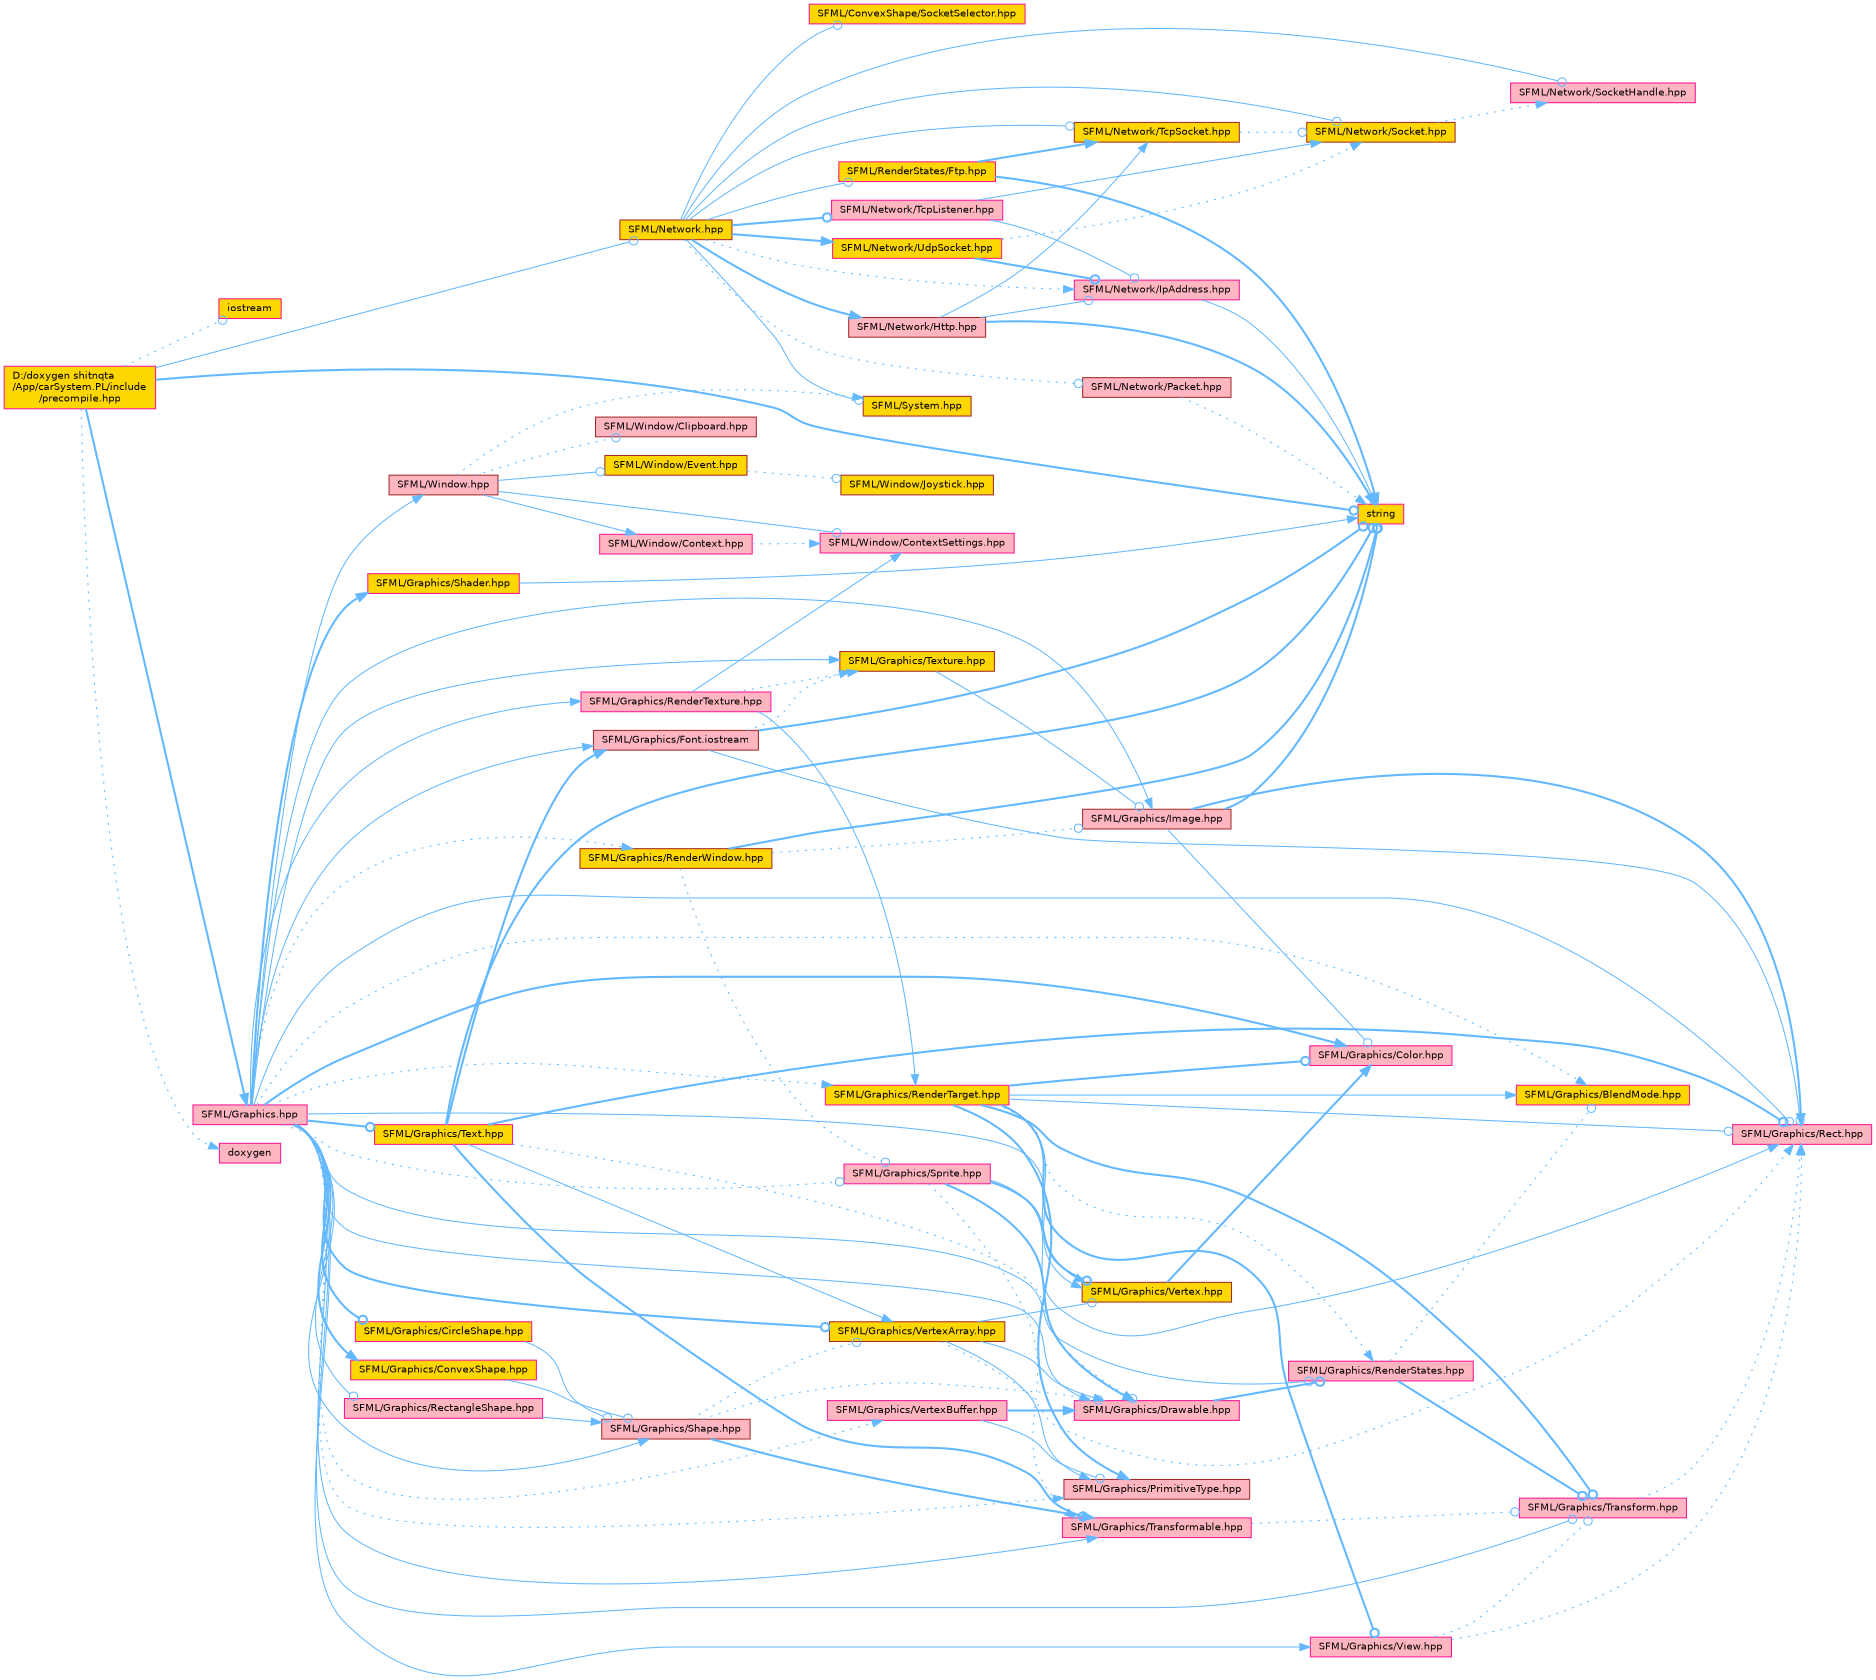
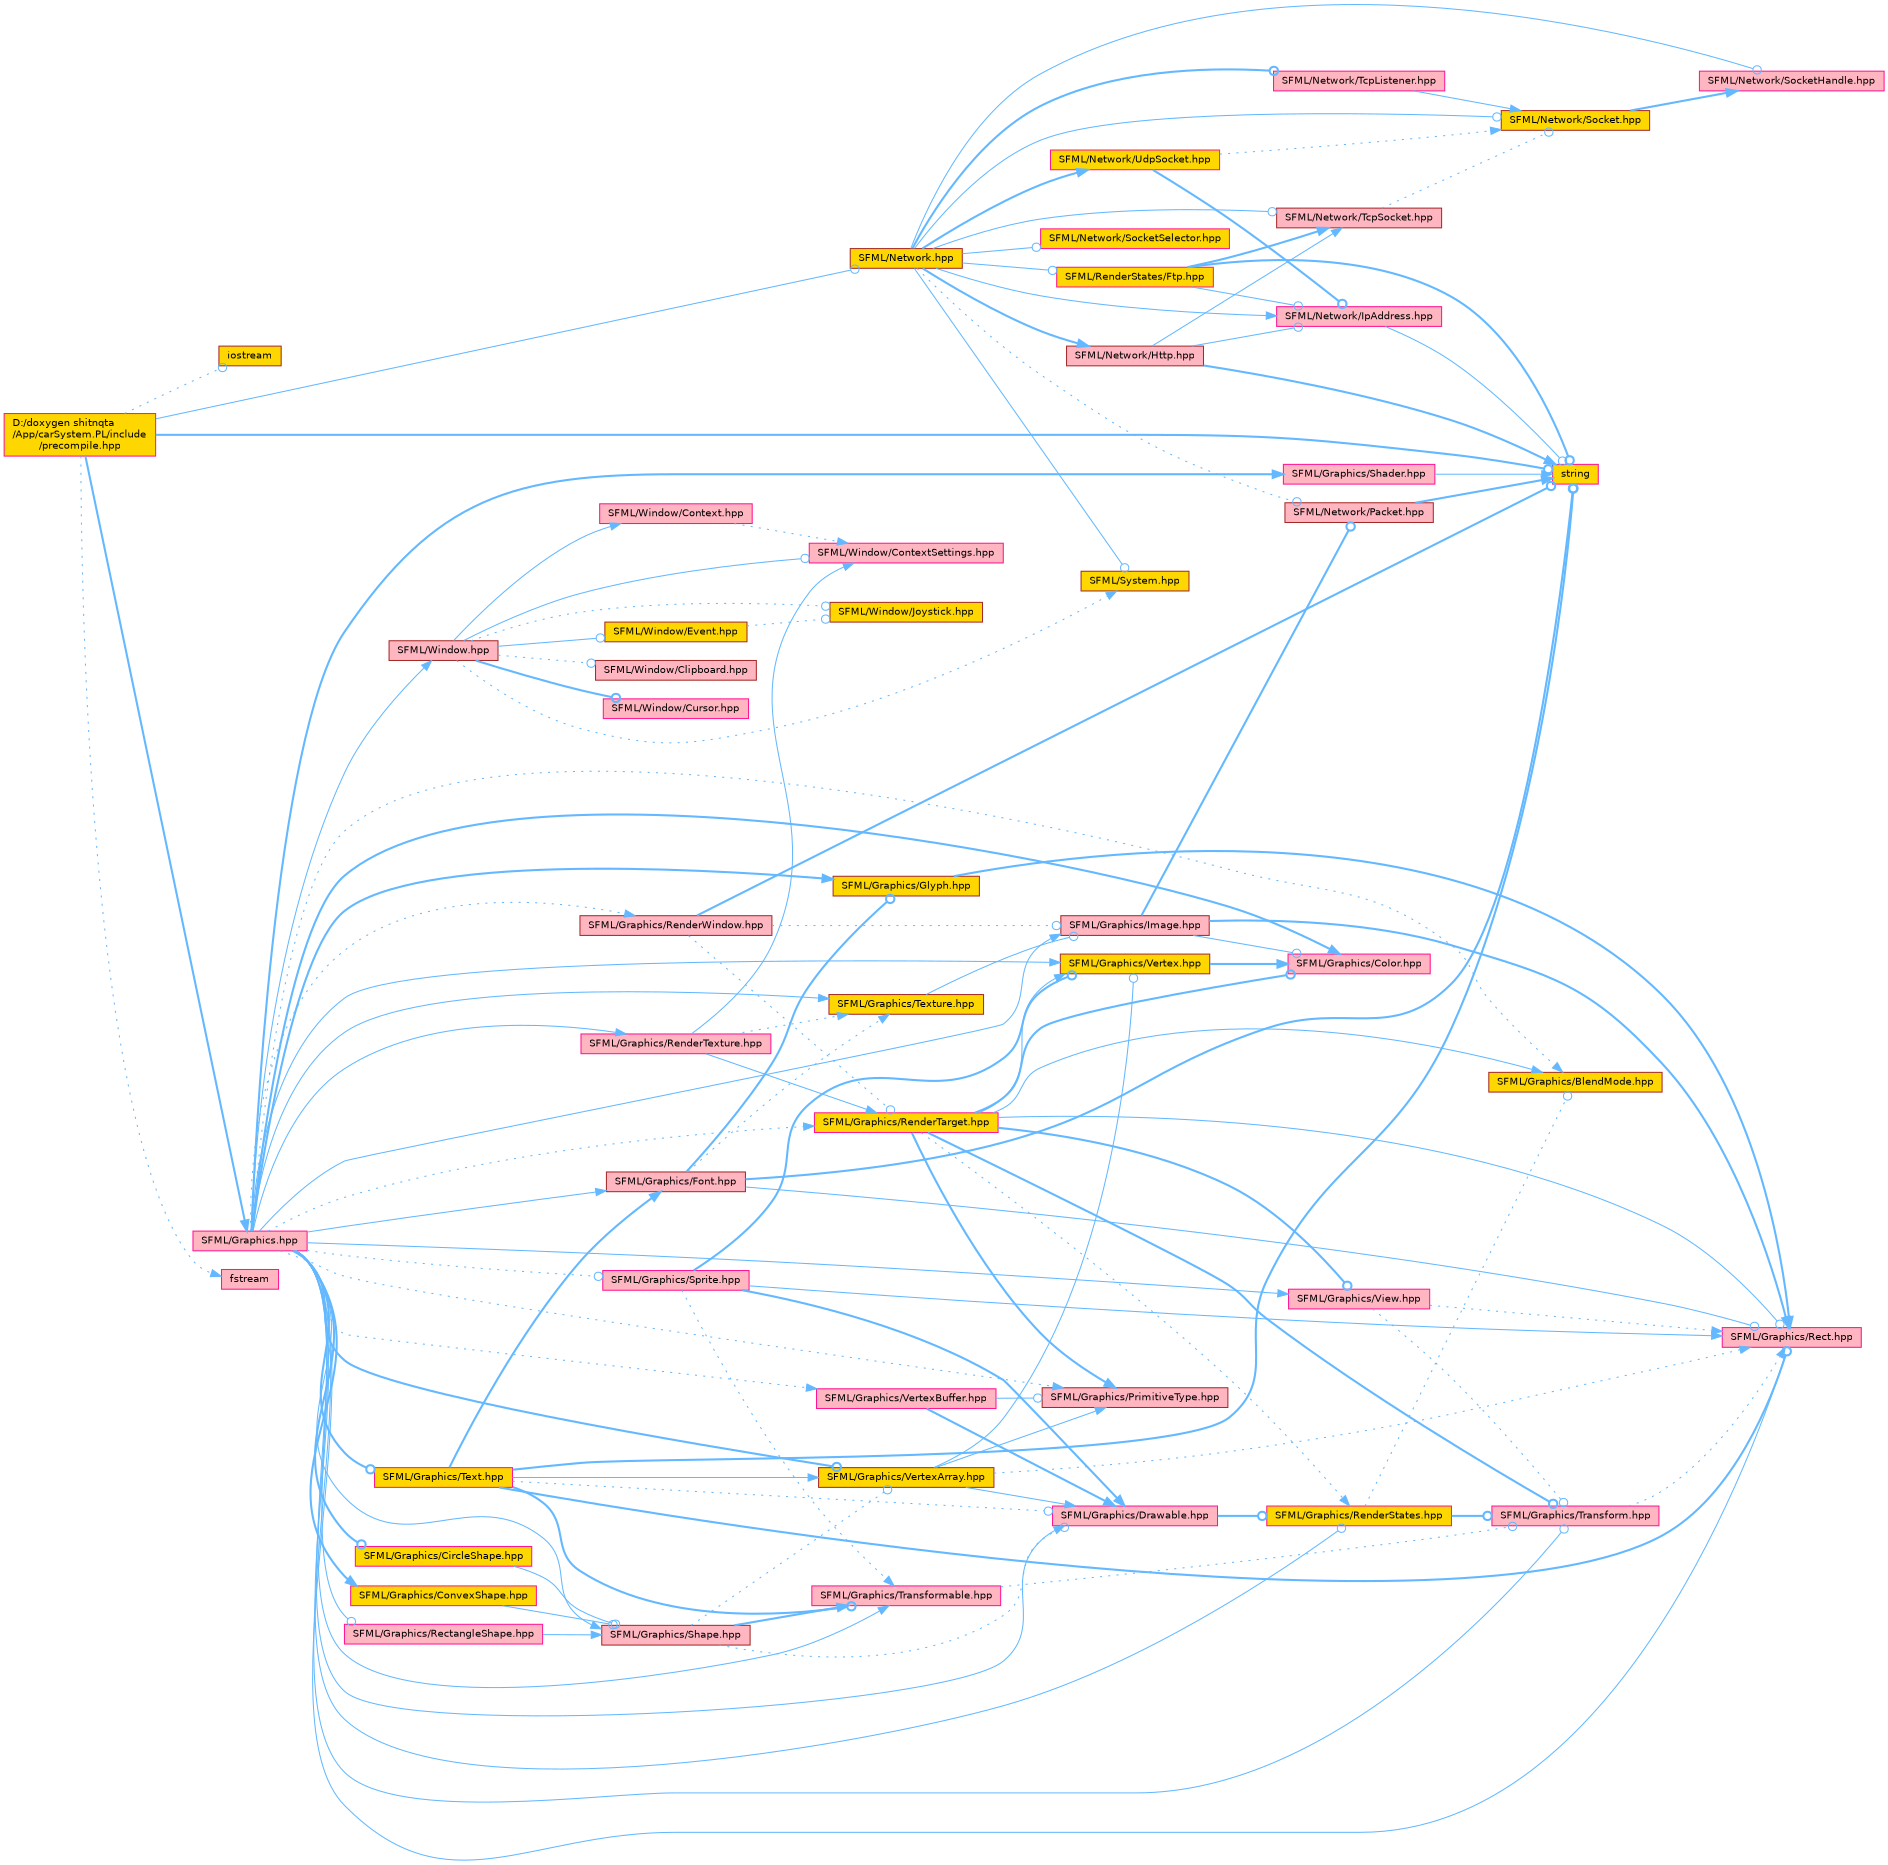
  digraph {
    rankdir=LR
    node [color=deeppink fillcolor=lightpink fontname=Helvetica fontsize=10 shape=box style=filled]
    edge [arrowhead=normal color=steelblue1 fontname=Helvetica fontsize=10 labelfontname=Helvetica labelfontsize=10 style=solid]
    n1 [fillcolor=gold fontcolor=black height=0.2 label="D:/doxygen shitnqta\l/App/carSystem.PL/include\l/precompile.hpp" width=0.4]
-   n2 [fillcolor=gold height=0.2 label=iostream width=0.4]
+   n2 [color=brown fillcolor=gold height=0.2 label=iostream width=0.4]
    n3 [height=0.2 label="SFML/Graphics.hpp" width=0.4]
    n4 [fillcolor=gold height=0.2 label=string width=0.4]
    n5 [color=brown fillcolor=gold height=0.2 label="SFML/Network.hpp" width=0.4]
-   n6 [height=0.2 label=doxygen width=0.4]
+   n6 [height=0.2 label=fstream width=0.4]
    n7 [color=brown height=0.2 label="SFML/Window.hpp" width=0.4]
-   n8 [fillcolor=gold height=0.2 label="SFML/Graphics/BlendMode.hpp" width=0.4]
+   n8 [color=brown fillcolor=gold height=0.2 label="SFML/Graphics/BlendMode.hpp" width=0.4]
    n9 [fillcolor=gold height=0.2 label="SFML/Graphics/CircleShape.hpp" width=0.4]
    n10 [color=brown height=0.2 label="SFML/Graphics/Shape.hpp" width=0.4]
    n11 [height=0.2 label="SFML/Graphics/Drawable.hpp" width=0.4]
-   n12 [height=0.2 label="SFML/Graphics/RenderStates.hpp" width=0.4]
+   n12 [fillcolor=gold height=0.2 label="SFML/Graphics/RenderStates.hpp" width=0.4]
    n13 [height=0.2 label="SFML/Graphics/Transform.hpp" width=0.4]
    n14 [height=0.2 label="SFML/Graphics/Rect.hpp" width=0.4]
    n15 [height=0.2 label="SFML/Graphics/Transformable.hpp" width=0.4]
    n16 [color=brown fillcolor=gold height=0.2 label="SFML/Graphics/VertexArray.hpp" width=0.4]
    n17 [color=brown fillcolor=gold height=0.2 label="SFML/Graphics/Vertex.hpp" width=0.4]
    n18 [height=0.2 label="SFML/Graphics/Color.hpp" width=0.4]
    n19 [color=brown height=0.2 label="SFML/Graphics/PrimitiveType.hpp" width=0.4]
    n20 [fillcolor=gold height=0.2 label="SFML/Graphics/ConvexShape.hpp" width=0.4]
-   n21 [color=brown height=0.2 label="SFML/Graphics/Font.iostream" width=0.4]
+   n21 [color=brown height=0.2 label="SFML/Graphics/Font.hpp" width=0.4]
+   n22 [color=brown fillcolor=gold height=0.2 label="SFML/Graphics/Glyph.hpp" width=0.4]
    n23 [color=brown fillcolor=gold height=0.2 label="SFML/Graphics/Texture.hpp" width=0.4]
    n24 [color=brown height=0.2 label="SFML/Graphics/Image.hpp" width=0.4]
    n25 [height=0.2 label="SFML/Graphics/RectangleShape.hpp" width=0.4]
    n26 [fillcolor=gold height=0.2 label="SFML/Graphics/RenderTarget.hpp" width=0.4]
    n27 [height=0.2 label="SFML/Graphics/View.hpp" width=0.4]
    n28 [height=0.2 label="SFML/Graphics/RenderTexture.hpp" width=0.4]
-   n29 [color=brown fillcolor=gold height=0.2 label="SFML/Graphics/RenderWindow.hpp" width=0.4]
-   n30 [fillcolor=gold height=0.2 label="SFML/Graphics/Shader.hpp" width=0.4]
+   n29 [color=brown height=0.2 label="SFML/Graphics/RenderWindow.hpp" width=0.4]
+   n30 [height=0.2 label="SFML/Graphics/Shader.hpp" width=0.4]
    n31 [height=0.2 label="SFML/Graphics/Sprite.hpp" width=0.4]
    n32 [fillcolor=gold height=0.2 label="SFML/Graphics/Text.hpp" width=0.4]
    n33 [height=0.2 label="SFML/Graphics/VertexBuffer.hpp" width=0.4]
    n34 [color=brown fillcolor=gold height=0.2 label="SFML/System.hpp" width=0.4]
    n35 [fillcolor=gold height=0.2 label="SFML/RenderStates/Ftp.hpp" width=0.4]
-   n36 [color=brown fillcolor=gold height=0.2 label="SFML/Network/TcpSocket.hpp" width=0.4]
+   n36 [color=brown height=0.2 label="SFML/Network/TcpSocket.hpp" width=0.4]
    n37 [color=brown fillcolor=gold height=0.2 label="SFML/Network/Socket.hpp" width=0.4]
    n38 [height=0.2 label="SFML/Network/SocketHandle.hpp" width=0.4]
    n39 [color=brown height=0.2 label="SFML/Network/Http.hpp" width=0.4]
    n40 [height=0.2 label="SFML/Network/IpAddress.hpp" width=0.4]
    n41 [color=brown height=0.2 label="SFML/Network/Packet.hpp" width=0.4]
-   n42 [fillcolor=gold height=0.2 label="SFML/ConvexShape/SocketSelector.hpp" width=0.4]
+   n42 [fillcolor=gold height=0.2 label="SFML/Network/SocketSelector.hpp" width=0.4]
    n43 [height=0.2 label="SFML/Network/TcpListener.hpp" width=0.4]
    n44 [fillcolor=gold height=0.2 label="SFML/Network/UdpSocket.hpp" width=0.4]
    n45 [color=brown height=0.2 label="SFML/Window/Clipboard.hpp" width=0.4]
    n46 [height=0.2 label="SFML/Window/Context.hpp" width=0.4]
    n47 [height=0.2 label="SFML/Window/ContextSettings.hpp" width=0.4]
+   n48 [height=0.2 label="SFML/Window/Cursor.hpp" width=0.4]
    n49 [color=brown fillcolor=gold height=0.2 label="SFML/Window/Event.hpp" width=0.4]
    n50 [color=brown fillcolor=gold height=0.2 label="SFML/Window/Joystick.hpp" width=0.4]
    n1 -> n2 [arrowhead=odot style=dotted]
    n1 -> n3 [style=bold]
    n1 -> n4 [arrowhead=odot style=bold]
    n1 -> n5 [arrowhead=odot]
    n1 -> n6 [style=dotted]
    n3 -> n7
    n3 -> n8 [style=dotted]
    n3 -> n9 [arrowhead=odot style=bold]
    n3 -> n10
    n3 -> n11
    n3 -> n12 [arrowhead=odot]
    n3 -> n13 [arrowhead=odot]
    n3 -> n14 [arrowhead=odot]
    n3 -> n15
    n3 -> n16 [arrowhead=odot style=bold]
    n3 -> n17
    n3 -> n18 [style=bold]
    n3 -> n19 [style=dotted]
    n3 -> n20 [style=bold]
    n3 -> n21
+   n3 -> n22 [style=bold]
    n3 -> n23
    n3 -> n24
    n3 -> n25 [arrowhead=odot]
    n3 -> n26 [style=dotted]
    n3 -> n27
    n3 -> n28
    n3 -> n29 [style=dotted]
    n3 -> n30 [style=bold]
    n3 -> n31 [arrowhead=odot style=dotted]
    n3 -> n32 [arrowhead=odot style=bold]
    n3 -> n33 [style=dotted]
    n5 -> n34 [arrowhead=odot]
    n5 -> n35 [arrowhead=odot]
    n5 -> n36 [arrowhead=odot]
    n5 -> n37 [arrowhead=odot]
    n5 -> n38 [arrowhead=odot]
    n5 -> n39 [style=bold]
-   n5 -> n40 [style=dotted]
+   n5 -> n40
    n5 -> n41 [arrowhead=odot style=dotted]
    n5 -> n42 [arrowhead=odot]
    n5 -> n43 [arrowhead=odot style=bold]
    n5 -> n44 [style=bold]
    n7 -> n34 [style=dotted]
    n7 -> n45 [arrowhead=odot style=dotted]
    n7 -> n46
    n7 -> n47 [arrowhead=odot]
+   n7 -> n48 [arrowhead=odot style=bold]
    n7 -> n49 [arrowhead=odot]
+   n7 -> n50 [arrowhead=odot style=dotted]
    n9 -> n10 [arrowhead=odot]
    n10 -> n11 [arrowhead=odot style=dotted]
    n10 -> n15 [style=bold]
    n10 -> n16 [arrowhead=odot style=dotted]
    n11 -> n12 [arrowhead=odot style=bold]
    n12 -> n8 [arrowhead=odot style=dotted]
    n12 -> n13 [arrowhead=odot style=bold]
    n13 -> n14 [style=dotted]
    n15 -> n13 [arrowhead=odot style=dotted]
    n16 -> n11
    n16 -> n14 [style=dotted]
    n16 -> n17 [arrowhead=odot]
    n16 -> n19
    n17 -> n18 [style=bold]
    n20 -> n10 [arrowhead=odot]
    n21 -> n4 [arrowhead=odot style=bold]
    n21 -> n14 [arrowhead=odot]
+   n21 -> n22 [arrowhead=odot style=bold]
    n21 -> n23 [style=dotted]
+   n22 -> n14 [style=bold]
    n23 -> n24 [arrowhead=odot]
-   n24 -> n4 [arrowhead=odot style=bold]
+   n24 -> n41 [arrowhead=odot style=bold]
    n24 -> n14 [style=bold]
    n24 -> n18 [arrowhead=odot]
    n25 -> n10
    n26 -> n8
    n26 -> n12 [style=dotted]
    n26 -> n13 [arrowhead=odot style=bold]
    n26 -> n14 [arrowhead=odot]
    n26 -> n17
    n26 -> n18 [arrowhead=odot style=bold]
    n26 -> n19 [style=bold]
    n26 -> n27 [arrowhead=odot style=bold]
    n27 -> n13 [arrowhead=odot style=dotted]
    n27 -> n14 [style=dotted]
    n28 -> n23 [style=dotted]
    n28 -> n26
    n28 -> n47
    n29 -> n4 [arrowhead=odot style=bold]
    n29 -> n24 [arrowhead=odot style=dotted]
-   n29 -> n31 [arrowhead=odot style=dotted]
+   n29 -> n26 [arrowhead=odot style=dotted]
    n30 -> n4
    n31 -> n11 [style=bold]
    n31 -> n14
    n31 -> n15 [style=dotted]
    n31 -> n17 [arrowhead=odot style=bold]
    n32 -> n4 [arrowhead=odot style=bold]
    n32 -> n11 [arrowhead=odot style=dotted]
    n32 -> n14 [arrowhead=odot style=bold]
    n32 -> n15 [arrowhead=odot style=bold]
    n32 -> n16
    n32 -> n21 [style=bold]
    n33 -> n11 [style=bold]
    n33 -> n19 [arrowhead=odot]
-   n35 -> n4 [style=bold]
+   n35 -> n4 [arrowhead=odot style=bold]
    n35 -> n36 [style=bold]
    n36 -> n37 [arrowhead=odot style=dotted]
-   n37 -> n38 [style=dotted]
+   n37 -> n38 [style=bold]
    n39 -> n4 [style=bold]
    n39 -> n36
    n39 -> n40 [arrowhead=odot]
    n40 -> n4 [arrowhead=odot]
-   n41 -> n4 [style=dotted]
+   n41 -> n4 [style=bold]
    n43 -> n37
-   n43 -> n40 [arrowhead=odot]
+   n35 -> n40 [arrowhead=odot]
    n44 -> n37 [style=dotted]
    n44 -> n40 [arrowhead=odot style=bold]
    n46 -> n47 [style=dotted]
    n49 -> n50 [arrowhead=odot style=dotted]
  }
